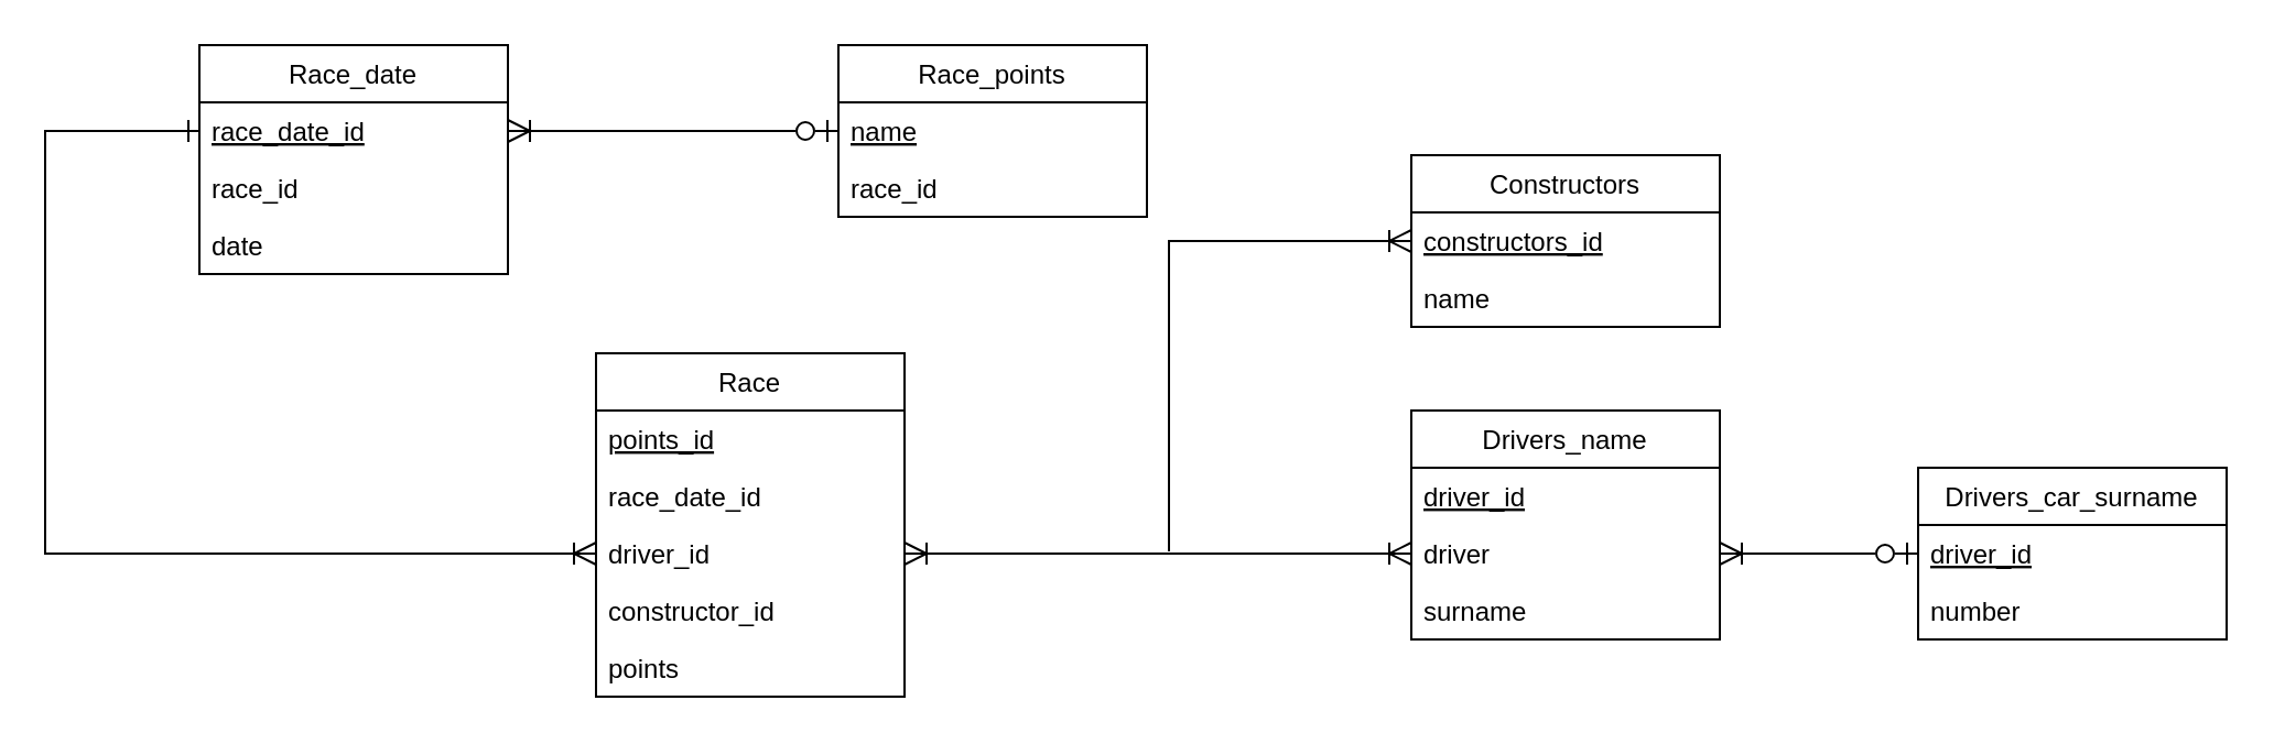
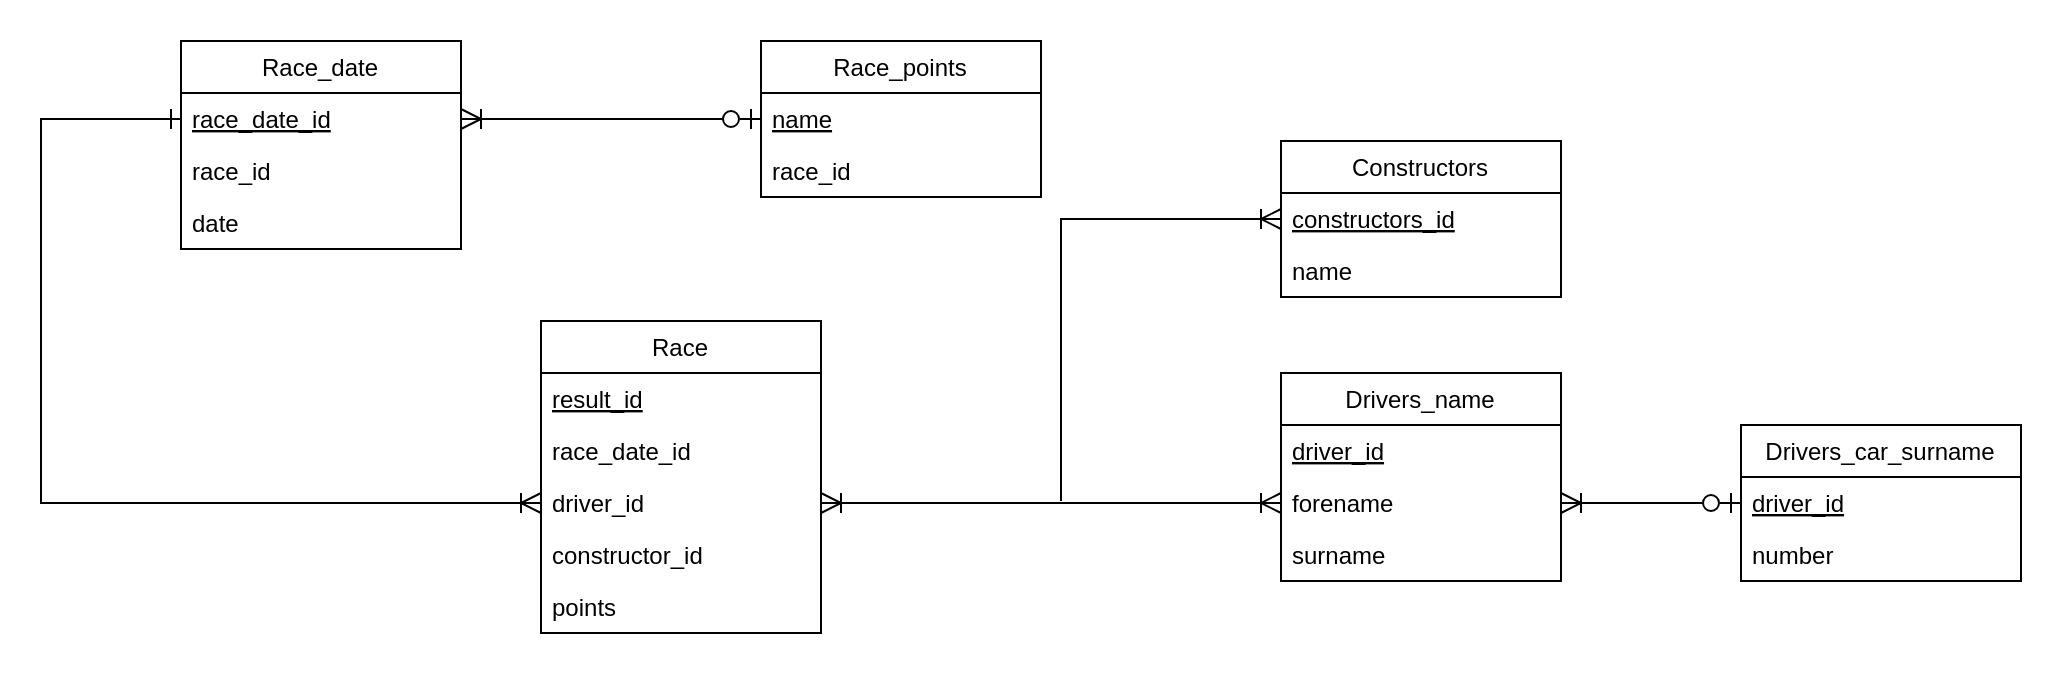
  <mxCell id="0" />
  <mxCell id="1" parent="0" />
  <mxCell id="2" value="Drivers_name" style="swimlane;fontStyle=0;childLayout=stackLayout;horizontal=1;startSize=26;fillColor=none;horizontalStack=0;resizeParent=1;resizeParentMax=0;resizeLast=0;collapsible=1;marginBottom=0;" parent="1" vertex="1"><mxGeometry x="640" y="186" width="140" height="104" as="geometry" /></mxCell>
  <mxCell id="3" value="driver_id" style="text;strokeColor=none;fillColor=none;align=left;verticalAlign=top;spacingLeft=4;spacingRight=4;overflow=hidden;rotatable=0;points=[[0,0.5],[1,0.5]];portConstraint=eastwest;fontStyle=4" parent="2" vertex="1"><mxGeometry y="26" width="140" height="26" as="geometry" /></mxCell>
- <mxCell id="4" value="driver " style="text;strokeColor=none;fillColor=none;align=left;verticalAlign=top;spacingLeft=4;spacingRight=4;overflow=hidden;rotatable=0;points=[[0,0.5],[1,0.5]];portConstraint=eastwest;" parent="2" vertex="1"><mxGeometry y="52" width="140" height="26" as="geometry" /></mxCell>
+ <mxCell id="4" value="forename " style="text;strokeColor=none;fillColor=none;align=left;verticalAlign=top;spacingLeft=4;spacingRight=4;overflow=hidden;rotatable=0;points=[[0,0.5],[1,0.5]];portConstraint=eastwest;" parent="2" vertex="1"><mxGeometry y="52" width="140" height="26" as="geometry" /></mxCell>
  <mxCell id="5" value="surname&#10;" style="text;strokeColor=none;fillColor=none;align=left;verticalAlign=top;spacingLeft=4;spacingRight=4;overflow=hidden;rotatable=0;points=[[0,0.5],[1,0.5]];portConstraint=eastwest;" parent="2" vertex="1"><mxGeometry y="78" width="140" height="26" as="geometry" /></mxCell>
  <mxCell id="6" value="Race" style="swimlane;fontStyle=0;childLayout=stackLayout;horizontal=1;startSize=26;fillColor=none;horizontalStack=0;resizeParent=1;resizeParentMax=0;resizeLast=0;collapsible=1;marginBottom=0;" parent="1" vertex="1"><mxGeometry x="270" y="160" width="140" height="156" as="geometry" /></mxCell>
- <mxCell id="7" value="points_id" style="text;strokeColor=none;fillColor=none;align=left;verticalAlign=top;spacingLeft=4;spacingRight=4;overflow=hidden;rotatable=0;points=[[0,0.5],[1,0.5]];portConstraint=eastwest;fontStyle=4" parent="6" vertex="1"><mxGeometry y="26" width="140" height="26" as="geometry" /></mxCell>
+ <mxCell id="7" value="result_id" style="text;strokeColor=none;fillColor=none;align=left;verticalAlign=top;spacingLeft=4;spacingRight=4;overflow=hidden;rotatable=0;points=[[0,0.5],[1,0.5]];portConstraint=eastwest;fontStyle=4" parent="6" vertex="1"><mxGeometry y="26" width="140" height="26" as="geometry" /></mxCell>
  <mxCell id="8" value="race_date_id" style="text;strokeColor=none;fillColor=none;align=left;verticalAlign=top;spacingLeft=4;spacingRight=4;overflow=hidden;rotatable=0;points=[[0,0.5],[1,0.5]];portConstraint=eastwest;fontStyle=0" parent="6" vertex="1"><mxGeometry y="52" width="140" height="26" as="geometry" /></mxCell>
  <mxCell id="9" value="driver_id" style="text;strokeColor=none;fillColor=none;align=left;verticalAlign=top;spacingLeft=4;spacingRight=4;overflow=hidden;rotatable=0;points=[[0,0.5],[1,0.5]];portConstraint=eastwest;fontStyle=0" parent="6" vertex="1"><mxGeometry y="78" width="140" height="26" as="geometry" /></mxCell>
  <mxCell id="10" value="constructor_id" style="text;strokeColor=none;fillColor=none;align=left;verticalAlign=top;spacingLeft=4;spacingRight=4;overflow=hidden;rotatable=0;points=[[0,0.5],[1,0.5]];portConstraint=eastwest;fontStyle=0" parent="6" vertex="1"><mxGeometry y="104" width="140" height="26" as="geometry" /></mxCell>
  <mxCell id="11" value="points" style="text;strokeColor=none;fillColor=none;align=left;verticalAlign=top;spacingLeft=4;spacingRight=4;overflow=hidden;rotatable=0;points=[[0,0.5],[1,0.5]];portConstraint=eastwest;fontStyle=0" parent="6" vertex="1"><mxGeometry y="130" width="140" height="26" as="geometry" /></mxCell>
  <mxCell id="12" value="Constructors" style="swimlane;fontStyle=0;childLayout=stackLayout;horizontal=1;startSize=26;fillColor=none;horizontalStack=0;resizeParent=1;resizeParentMax=0;resizeLast=0;collapsible=1;marginBottom=0;" parent="1" vertex="1"><mxGeometry x="640" y="70" width="140" height="78" as="geometry" /></mxCell>
  <mxCell id="13" value="constructors_id" style="text;strokeColor=none;fillColor=none;align=left;verticalAlign=top;spacingLeft=4;spacingRight=4;overflow=hidden;rotatable=0;points=[[0,0.5],[1,0.5]];portConstraint=eastwest;fontStyle=4" parent="12" vertex="1"><mxGeometry y="26" width="140" height="26" as="geometry" /></mxCell>
  <mxCell id="14" value="name" style="text;strokeColor=none;fillColor=none;align=left;verticalAlign=top;spacingLeft=4;spacingRight=4;overflow=hidden;rotatable=0;points=[[0,0.5],[1,0.5]];portConstraint=eastwest;" parent="12" vertex="1"><mxGeometry y="52" width="140" height="26" as="geometry" /></mxCell>
  <mxCell id="15" value="Race_date" style="swimlane;fontStyle=0;childLayout=stackLayout;horizontal=1;startSize=26;fillColor=none;horizontalStack=0;resizeParent=1;resizeParentMax=0;resizeLast=0;collapsible=1;marginBottom=0;" parent="1" vertex="1"><mxGeometry x="90" y="20" width="140" height="104" as="geometry" /></mxCell>
  <mxCell id="16" value="race_date_id" style="text;strokeColor=none;fillColor=none;align=left;verticalAlign=top;spacingLeft=4;spacingRight=4;overflow=hidden;rotatable=0;points=[[0,0.5],[1,0.5]];portConstraint=eastwest;fontStyle=4" parent="15" vertex="1"><mxGeometry y="26" width="140" height="26" as="geometry" /></mxCell>
  <mxCell id="17" value="race_id&#10;" style="text;strokeColor=none;fillColor=none;align=left;verticalAlign=top;spacingLeft=4;spacingRight=4;overflow=hidden;rotatable=0;points=[[0,0.5],[1,0.5]];portConstraint=eastwest;" vertex="1" parent="15"><mxGeometry y="52" width="140" height="26" as="geometry" /></mxCell>
  <mxCell id="18" value="date" style="text;strokeColor=none;fillColor=none;align=left;verticalAlign=top;spacingLeft=4;spacingRight=4;overflow=hidden;rotatable=0;points=[[0,0.5],[1,0.5]];portConstraint=eastwest;" vertex="1" parent="15"><mxGeometry y="78" width="140" height="26" as="geometry" /></mxCell>
  <mxCell id="19" value="" style="endArrow=ERoneToMany;endFill=0;endSize=8;html=1;rounded=0;startArrow=ERzeroToOne;startFill=0;exitX=0;exitY=0.5;exitDx=0;exitDy=0;startSize=8;" parent="1" source="24" edge="1"><mxGeometry width="160" relative="1" as="geometry"><mxPoint x="190" y="450" as="sourcePoint" /><mxPoint x="230" y="59" as="targetPoint" /></mxGeometry></mxCell>
  <mxCell id="20" value="Drivers_car_surname" style="swimlane;fontStyle=0;childLayout=stackLayout;horizontal=1;startSize=26;fillColor=none;horizontalStack=0;resizeParent=1;resizeParentMax=0;resizeLast=0;collapsible=1;marginBottom=0;" parent="1" vertex="1"><mxGeometry x="870" y="212" width="140" height="78" as="geometry" /></mxCell>
  <mxCell id="21" value="driver_id" style="text;strokeColor=none;fillColor=none;align=left;verticalAlign=top;spacingLeft=4;spacingRight=4;overflow=hidden;rotatable=0;points=[[0,0.5],[1,0.5]];portConstraint=eastwest;fontStyle=4" parent="20" vertex="1"><mxGeometry y="26" width="140" height="26" as="geometry" /></mxCell>
  <mxCell id="22" value="number" style="text;strokeColor=none;fillColor=none;align=left;verticalAlign=top;spacingLeft=4;spacingRight=4;overflow=hidden;rotatable=0;points=[[0,0.5],[1,0.5]];portConstraint=eastwest;" parent="20" vertex="1"><mxGeometry y="52" width="140" height="26" as="geometry" /></mxCell>
  <mxCell id="23" value="Race_points" style="swimlane;fontStyle=0;childLayout=stackLayout;horizontal=1;startSize=26;fillColor=none;horizontalStack=0;resizeParent=1;resizeParentMax=0;resizeLast=0;collapsible=1;marginBottom=0;" parent="1" vertex="1"><mxGeometry x="380" y="20" width="140" height="78" as="geometry" /></mxCell>
  <mxCell id="24" value="name" style="text;strokeColor=none;fillColor=none;align=left;verticalAlign=top;spacingLeft=4;spacingRight=4;overflow=hidden;rotatable=0;points=[[0,0.5],[1,0.5]];portConstraint=eastwest;fontStyle=4" parent="23" vertex="1"><mxGeometry y="26" width="140" height="26" as="geometry" /></mxCell>
  <mxCell id="25" value="race_id" style="text;strokeColor=none;fillColor=none;align=left;verticalAlign=top;spacingLeft=4;spacingRight=4;overflow=hidden;rotatable=0;points=[[0,0.5],[1,0.5]];portConstraint=eastwest;" parent="23" vertex="1"><mxGeometry y="52" width="140" height="26" as="geometry" /></mxCell>
  <mxCell id="26" value="" style="endArrow=ERone;endFill=0;endSize=8;html=1;rounded=0;startArrow=ERoneToMany;startFill=0;exitX=0;exitY=0.5;exitDx=0;exitDy=0;entryX=0;entryY=0.5;entryDx=0;entryDy=0;startSize=8;" parent="1" source="9" target="16" edge="1"><mxGeometry width="160" relative="1" as="geometry"><mxPoint x="74" y="160" as="sourcePoint" /><mxPoint x="194" y="160" as="targetPoint" /><Array as="points"><mxPoint x="20" y="251" /><mxPoint x="20" y="59" /></Array></mxGeometry></mxCell>
  <mxCell id="27" value="" style="endArrow=ERoneToMany;endFill=0;endSize=8;html=1;rounded=0;startArrow=ERoneToMany;startFill=0;exitX=0;exitY=0.5;exitDx=0;exitDy=0;startSize=8;entryX=1;entryY=0.5;entryDx=0;entryDy=0;" parent="1" source="4" target="9" edge="1"><mxGeometry width="160" relative="1" as="geometry"><mxPoint x="390" y="69" as="sourcePoint" /><mxPoint x="240" y="69" as="targetPoint" /></mxGeometry></mxCell>
  <mxCell id="28" value="" style="endArrow=ERoneToMany;endFill=0;endSize=8;html=1;rounded=0;startArrow=ERzeroToOne;startFill=0;exitX=0;exitY=0.5;exitDx=0;exitDy=0;startSize=8;entryX=1;entryY=0.5;entryDx=0;entryDy=0;" parent="1" source="21" target="4" edge="1"><mxGeometry width="160" relative="1" as="geometry"><mxPoint x="390" y="69" as="sourcePoint" /><mxPoint x="240" y="69" as="targetPoint" /></mxGeometry></mxCell>
  <mxCell id="29" value="" style="endArrow=ERoneToMany;endFill=0;endSize=8;html=1;rounded=0;startArrow=none;startFill=0;startSize=8;entryX=0;entryY=0.5;entryDx=0;entryDy=0;" parent="1" target="13" edge="1"><mxGeometry width="160" relative="1" as="geometry"><mxPoint x="530" y="250" as="sourcePoint" /><mxPoint x="240" y="69" as="targetPoint" /><Array as="points"><mxPoint x="530" y="109" /></Array></mxGeometry></mxCell>
